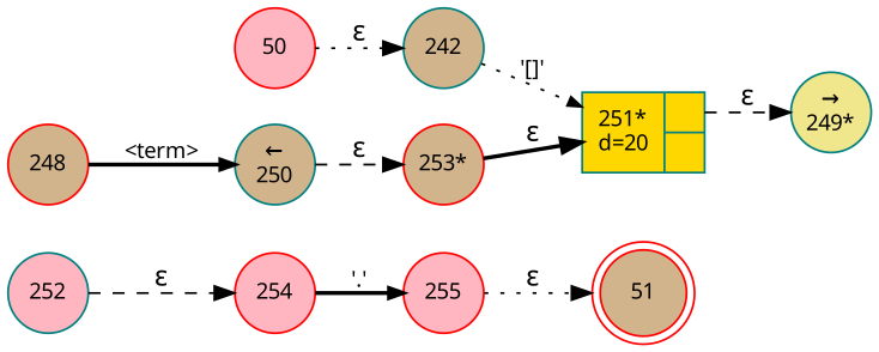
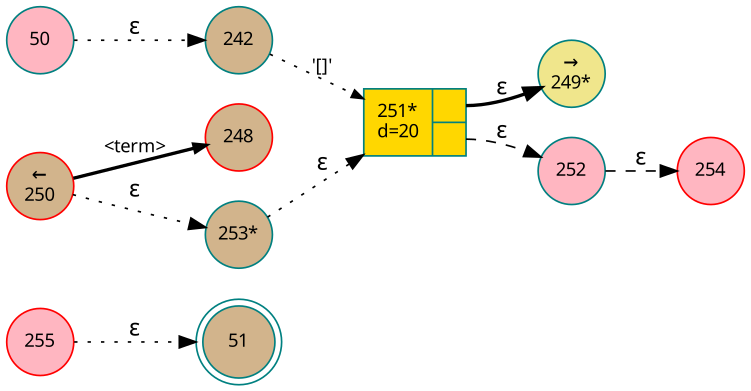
  digraph {
    fontname="Noto Sans"
    rankdir=LR
    node [color=teal fillcolor=tan fixedsize=true fontname="Noto Sans" fontsize=11 shape=circle style=filled peripheries=1]
    edge [fontname="Noto Sans" style=dotted]
-   n1 [color=red label=51 shape=doublecircle width=.6 peripheries=""]
-   n2 [color=red fillcolor=lightpink label=50 width=.55]
+   n1 [label=51 shape=doublecircle width=.6 peripheries=""]
+   n2 [fillcolor=lightpink label=50 width=.55]
    n3 [label=242 width=.55]
    n4 [fillcolor=gold fixedsize=false label="{251*\nd=20|{<p0>|<p1>}}" shape=record]
    n5 [fillcolor=khaki label="&rarr;\n249*" width=.55]
    n6 [fillcolor=lightpink label=252 width=.55]
    n7 [color=red label=248 width=.55]
-   n8 [label="&larr;\n250" width=.55]
-   n9 [color=red label="253*" width=.55]
+   n8 [color=red label="&larr;\n250" width=.55]
+   n9 [label="253*" width=.55]
    n10 [color=red fillcolor=lightpink label=254 width=.55]
    n11 [color=red fillcolor=lightpink label=255 width=.55]
    n2 -> n3 [label="&epsilon;"]
    n3 -> n4 [arrowhead=normal arrowsize=.7 fontsize=11 label="'[]'"]
-   n4 -> n5 [label="&epsilon;" style=dashed tailport=p0]
+   n4 -> n5 [label="&epsilon;" style=bold tailport=p0]
+   n4 -> n6 [label="&epsilon;" style=dashed tailport=p1]
    n6 -> n10 [label="&epsilon;" style=dashed]
-   n7 -> n8 [arrowhead=normal arrowsize=.7 fontsize=11 label="<term>" style=bold]
-   n8 -> n9 [label="&epsilon;" style=dashed]
-   n9 -> n4 [label="&epsilon;" style=bold]
-   n10 -> n11 [arrowhead=normal arrowsize=.7 fontsize=11 label="'.'" style=bold]
+   n8 -> n7 [arrowhead=normal arrowsize=.7 fontsize=11 label="<term>" style=bold]
+   n8 -> n9 [label="&epsilon;"]
+   n9 -> n4 [label="&epsilon;"]
    n11 -> n1 [label="&epsilon;"]
  }
